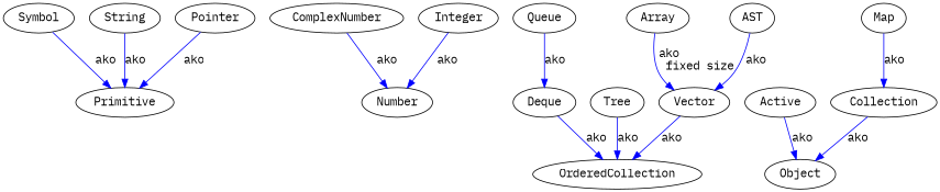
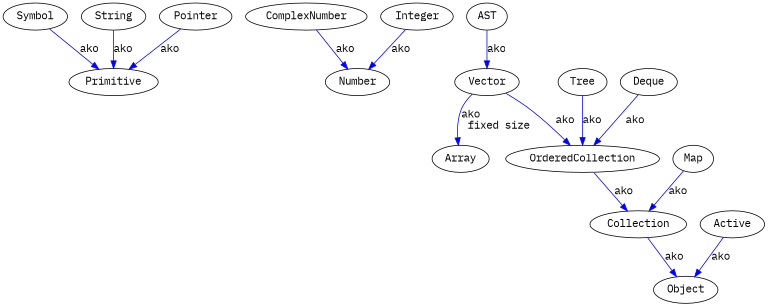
  digraph {
    fontname="IBM Plex Mono"
    node [fontname="IBM Plex Mono"]
    edge [color=blue fontname="IBM Plex Mono"]
    Symbol
    Primitive
    ComplexNumber
    Number
    Integer
    String
    AST
    Vector
    Tree
    OrderedCollection
    Collection
    Object
    Map
-   Queue
    Deque
    Array
    Active
    Pointer
    Symbol -> Primitive [label=ako]
    ComplexNumber -> Number [label=ako]
    Integer -> Number [label=ako]
    String -> Primitive [label=ako]
    AST -> Vector [label=ako]
    Vector -> OrderedCollection [label=ako]
    Tree -> OrderedCollection [label=ako]
+   OrderedCollection -> Collection [label=ako]
    Collection -> Object [label=ako]
    Map -> Collection [label=ako]
-   Queue -> Deque [label=ako]
    Deque -> OrderedCollection [label=ako]
-   Array -> Vector [label="ako\l fixed size"]
+   Vector -> Array [label="ako\l fixed size"]
    Active -> Object [label=ako]
    Pointer -> Primitive [label=ako]
  }
